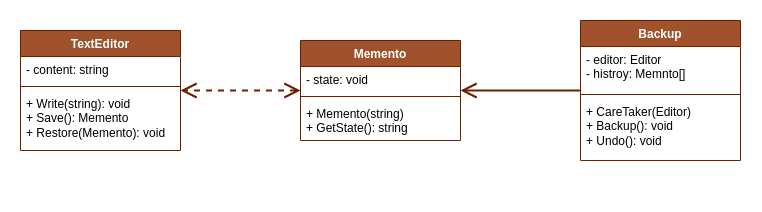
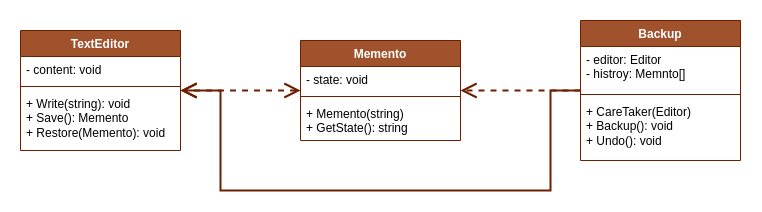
  <mxCell id="0" />
  <mxCell id="1" parent="0" />
  <mxCell id="2" style="edgeStyle=orthogonalEdgeStyle;rounded=0;orthogonalLoop=1;jettySize=auto;html=1;fillColor=#a0522d;strokeColor=#6D1F00;strokeWidth=2;endSize=12;startSize=12;endArrow=open;endFill=0;startArrow=open;startFill=0;dashed=1;" edge="1" parent="1" source="3" target="7"><mxGeometry relative="1" as="geometry" /></mxCell>
  <mxCell id="3" value="Memento" style="swimlane;fontStyle=1;align=center;verticalAlign=top;childLayout=stackLayout;horizontal=1;startSize=26;horizontalStack=0;resizeParent=1;resizeParentMax=0;resizeLast=0;collapsible=1;marginBottom=0;whiteSpace=wrap;html=1;fillColor=#a0522d;fontColor=#ffffff;strokeColor=#6D1F00;" vertex="1" parent="1"><mxGeometry x="300" y="40" width="160" height="100" as="geometry" /></mxCell>
  <mxCell id="4" value="- state: void" style="text;strokeColor=none;fillColor=none;align=left;verticalAlign=top;spacingLeft=4;spacingRight=4;overflow=hidden;rotatable=0;points=[[0,0.5],[1,0.5]];portConstraint=eastwest;whiteSpace=wrap;html=1;" vertex="1" parent="3"><mxGeometry y="26" width="160" height="26" as="geometry" /></mxCell>
  <mxCell id="5" value="" style="line;strokeWidth=1;fillColor=none;align=left;verticalAlign=middle;spacingTop=-1;spacingLeft=3;spacingRight=3;rotatable=0;labelPosition=right;points=[];portConstraint=eastwest;strokeColor=inherit;" vertex="1" parent="3"><mxGeometry y="52" width="160" height="8" as="geometry" /></mxCell>
  <mxCell id="6" value="+ Memento(string)&lt;div&gt;+ GetState(): string&lt;/div&gt;" style="text;strokeColor=none;fillColor=none;align=left;verticalAlign=top;spacingLeft=4;spacingRight=4;overflow=hidden;rotatable=0;points=[[0,0.5],[1,0.5]];portConstraint=eastwest;whiteSpace=wrap;html=1;" vertex="1" parent="3"><mxGeometry y="60" width="160" height="40" as="geometry" /></mxCell>
  <mxCell id="7" value="TextEditor" style="swimlane;fontStyle=1;align=center;verticalAlign=top;childLayout=stackLayout;horizontal=1;startSize=26;horizontalStack=0;resizeParent=1;resizeParentMax=0;resizeLast=0;collapsible=1;marginBottom=0;whiteSpace=wrap;html=1;fillColor=#a0522d;fontColor=#ffffff;strokeColor=#6D1F00;" vertex="1" parent="1"><mxGeometry x="20" y="30" width="160" height="120" as="geometry" /></mxCell>
- <mxCell id="8" value="- content: string" style="text;strokeColor=none;fillColor=none;align=left;verticalAlign=top;spacingLeft=4;spacingRight=4;overflow=hidden;rotatable=0;points=[[0,0.5],[1,0.5]];portConstraint=eastwest;whiteSpace=wrap;html=1;" vertex="1" parent="7"><mxGeometry y="26" width="160" height="26" as="geometry" /></mxCell>
+ <mxCell id="8" value="- content: void" style="text;strokeColor=none;fillColor=none;align=left;verticalAlign=top;spacingLeft=4;spacingRight=4;overflow=hidden;rotatable=0;points=[[0,0.5],[1,0.5]];portConstraint=eastwest;whiteSpace=wrap;html=1;" vertex="1" parent="7"><mxGeometry y="26" width="160" height="26" as="geometry" /></mxCell>
  <mxCell id="9" value="" style="line;strokeWidth=1;fillColor=none;align=left;verticalAlign=middle;spacingTop=-1;spacingLeft=3;spacingRight=3;rotatable=0;labelPosition=right;points=[];portConstraint=eastwest;strokeColor=inherit;" vertex="1" parent="7"><mxGeometry y="52" width="160" height="8" as="geometry" /></mxCell>
  <mxCell id="10" value="+ Write(string): void&lt;div&gt;+ Save(): Memento&lt;/div&gt;&lt;div&gt;+ Restore(Memento): void&lt;/div&gt;" style="text;strokeColor=none;fillColor=none;align=left;verticalAlign=top;spacingLeft=4;spacingRight=4;overflow=hidden;rotatable=0;points=[[0,0.5],[1,0.5]];portConstraint=eastwest;whiteSpace=wrap;html=1;" vertex="1" parent="7"><mxGeometry y="60" width="160" height="60" as="geometry" /></mxCell>
- <mxCell id="11" style="edgeStyle=orthogonalEdgeStyle;rounded=0;orthogonalLoop=1;jettySize=auto;html=1;fillColor=#a0522d;strokeColor=#6D1F00;strokeWidth=2;endSize=12;startSize=12;endArrow=open;endFill=0;startArrow=none;startFill=0;" edge="1" parent="1" source="12" target="3"><mxGeometry relative="1" as="geometry"><mxPoint x="550" y="180" as="sourcePoint" /><mxPoint x="430" y="180" as="targetPoint" /></mxGeometry></mxCell>
+ <mxCell id="11" style="edgeStyle=orthogonalEdgeStyle;rounded=0;orthogonalLoop=1;jettySize=auto;html=1;fillColor=#a0522d;strokeColor=#6D1F00;strokeWidth=2;endSize=12;startSize=12;endArrow=open;endFill=0;startArrow=none;startFill=0;dashed=1;" edge="1" parent="1" source="12" target="3"><mxGeometry relative="1" as="geometry"><mxPoint x="550" y="180" as="sourcePoint" /><mxPoint x="430" y="180" as="targetPoint" /></mxGeometry></mxCell>
  <mxCell id="12" value="Backup" style="swimlane;fontStyle=1;align=center;verticalAlign=top;childLayout=stackLayout;horizontal=1;startSize=26;horizontalStack=0;resizeParent=1;resizeParentMax=0;resizeLast=0;collapsible=1;marginBottom=0;whiteSpace=wrap;html=1;fillColor=#a0522d;fontColor=#ffffff;strokeColor=#6D1F00;" vertex="1" parent="1"><mxGeometry x="580" y="20" width="160" height="140" as="geometry" /></mxCell>
  <mxCell id="13" value="- editor: Editor&lt;div&gt;- histroy: Memnto[]&lt;/div&gt;" style="text;strokeColor=none;fillColor=none;align=left;verticalAlign=top;spacingLeft=4;spacingRight=4;overflow=hidden;rotatable=0;points=[[0,0.5],[1,0.5]];portConstraint=eastwest;whiteSpace=wrap;html=1;" vertex="1" parent="12"><mxGeometry y="26" width="160" height="44" as="geometry" /></mxCell>
  <mxCell id="14" value="" style="line;strokeWidth=1;fillColor=none;align=left;verticalAlign=middle;spacingTop=-1;spacingLeft=3;spacingRight=3;rotatable=0;labelPosition=right;points=[];portConstraint=eastwest;strokeColor=inherit;" vertex="1" parent="12"><mxGeometry y="70" width="160" height="8" as="geometry" /></mxCell>
  <mxCell id="15" value="+ CareTaker(Editor)&lt;div&gt;+ Backup(): void&lt;/div&gt;&lt;div&gt;+ Undo(): void&lt;/div&gt;" style="text;strokeColor=none;fillColor=none;align=left;verticalAlign=top;spacingLeft=4;spacingRight=4;overflow=hidden;rotatable=0;points=[[0,0.5],[1,0.5]];portConstraint=eastwest;whiteSpace=wrap;html=1;" vertex="1" parent="12"><mxGeometry y="78" width="160" height="62" as="geometry" /></mxCell>
+ <mxCell id="16" style="edgeStyle=orthogonalEdgeStyle;rounded=0;orthogonalLoop=1;jettySize=auto;html=1;fillColor=#a0522d;strokeColor=#6D1F00;strokeWidth=2;endSize=12;startSize=12;endArrow=open;endFill=0;startArrow=none;startFill=0;" edge="1" parent="1" source="12" target="7"><mxGeometry relative="1" as="geometry"><mxPoint x="590" y="100" as="sourcePoint" /><mxPoint x="470" y="100" as="targetPoint" /><Array as="points"><mxPoint x="550" y="90" /><mxPoint x="550" y="190" /><mxPoint x="220" y="190" /><mxPoint x="220" y="90" /></Array></mxGeometry></mxCell>
